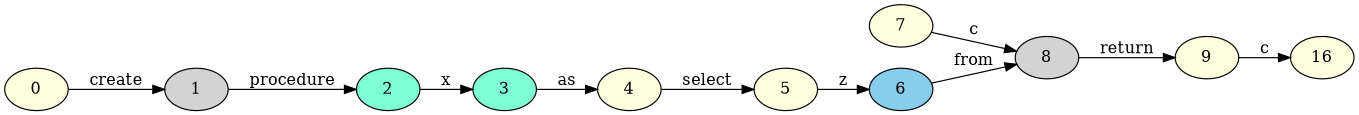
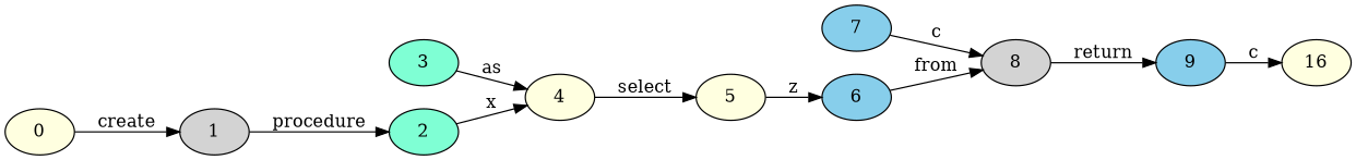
  digraph {
    rankdir=LR
    node [fillcolor=lightyellow style=filled]
    1 [fillcolor=lightgrey]
    0
    2 [fillcolor=aquamarine]
    3 [fillcolor=aquamarine]
    4
    5
    6 [fillcolor=skyblue]
    8 [fillcolor=lightgrey]
-   7
-   9
+   7 [fillcolor=skyblue]
+   9 [fillcolor=skyblue]
    n11 [label=16]
    1 -> 2 [label=procedure]
    0 -> 1 [label=create]
-   2 -> 3 [label=x]
+   2 -> 4 [label=x]
    3 -> 4 [label=as]
    4 -> 5 [label=select]
    5 -> 6 [label=z]
    6 -> 8 [label=from]
    8 -> 9 [label=return]
    7 -> 8 [label=c]
    9 -> n11 [label=c]
  }
